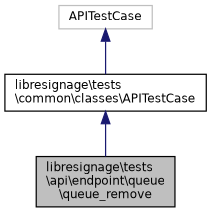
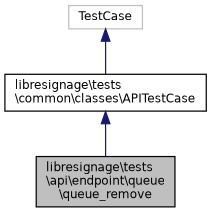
  digraph {
    node [color=black fillcolor=white fontname=Helvetica fontsize=10 shape=record style=filled]
    edge [color=midnightblue dir=back fontname=Helvetica fontsize=10 labelfontname=Helvetica labelfontsize=10 style=solid]
    n1 [fillcolor=grey75 fontcolor=black height=0.2 label="libresignage\\tests\l\\api\\endpoint\\queue\l\\queue_remove" width=0.4]
    n2 [height=0.2 label="libresignage\\tests\l\\common\\classes\\APITestCase" width=0.4]
-   n3 [color=grey75 height=0.2 label=APITestCase width=0.4]
+   n3 [color=grey75 height=0.2 label=TestCase width=0.4]
    n2 -> n1
    n3 -> n2
  }
